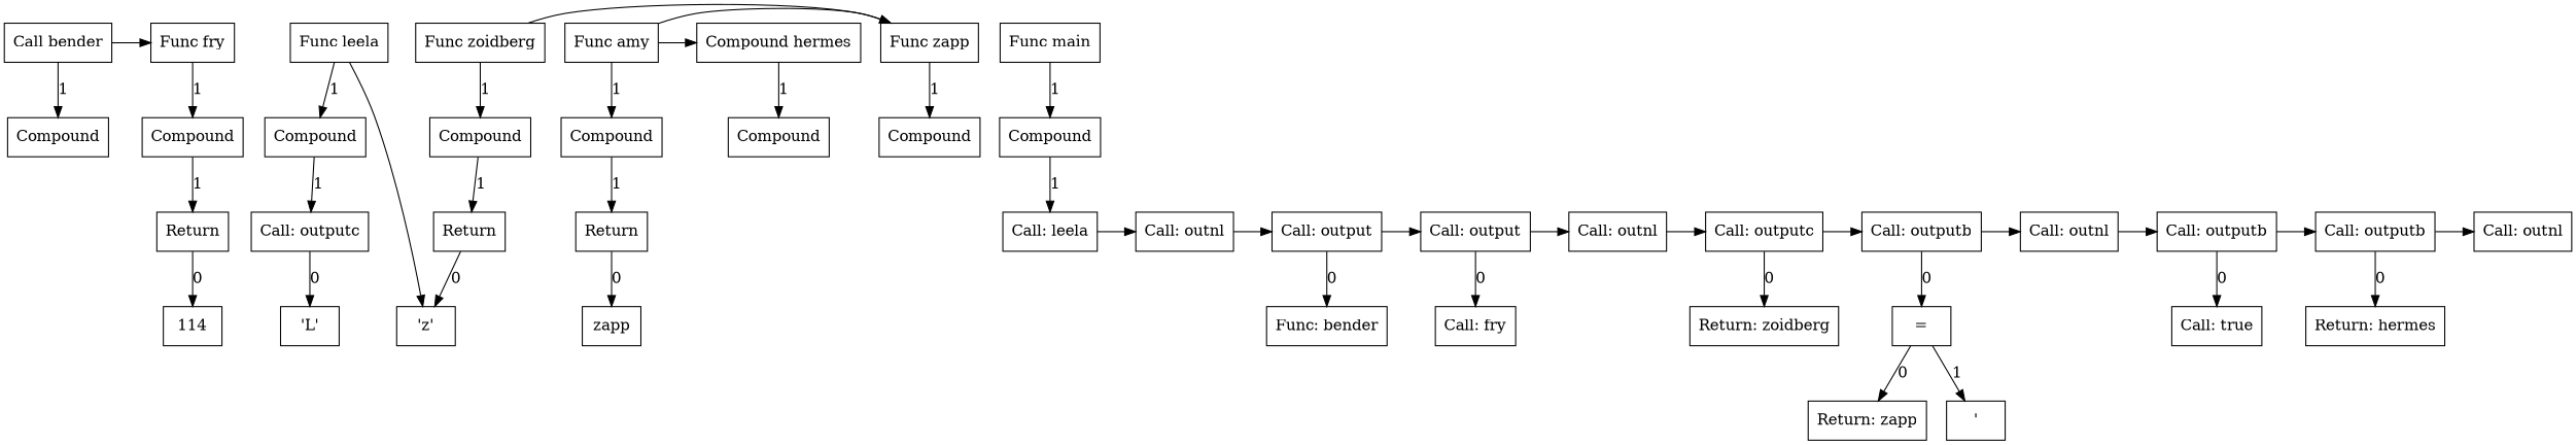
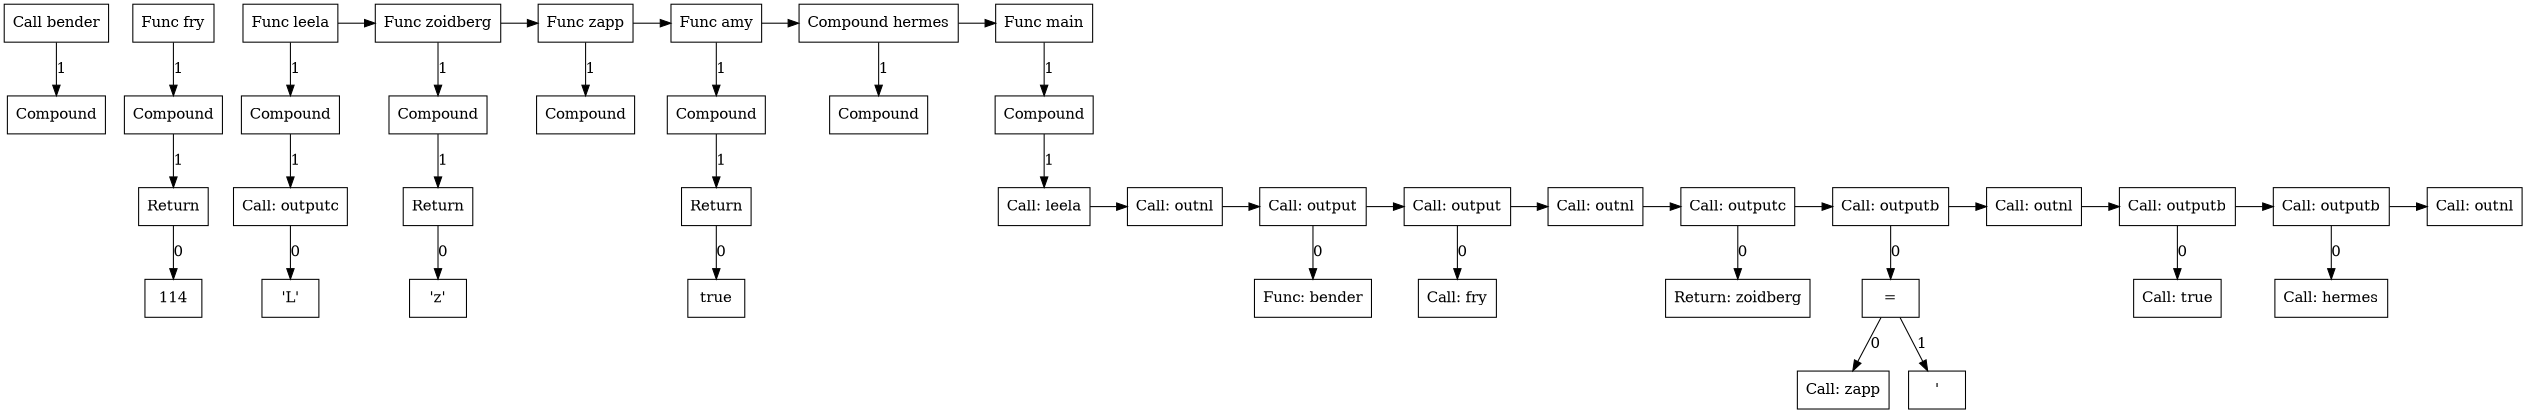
  digraph {
    node [shape=box]
    n1 [label="Call bender"]
    n2 [label=Compound]
    n3 [label="Func fry"]
    n4 [label="Func leela"]
    n5 [label="Func zoidberg"]
    n6 [label="Func zapp"]
    n7 [label="Func amy"]
    n8 [label="Compound hermes"]
    n9 [label="Func main"]
    n10 [label=Compound]
    n11 [label=Return]
    n12 [label=114]
    n13 [label=Compound]
    n14 [label="Call: outputc"]
    n15 [label="'L'"]
    n16 [label=Compound]
    n17 [label=Return]
    n18 [label="'z'"]
    n19 [label="Call: leela"]
    n20 [label=Compound]
    n21 [label=Compound]
    n22 [label=Return]
    n23 [label="Call: outnl"]
    n24 [label="Call: output"]
    n25 [label="Call: output"]
    n26 [label="Call: outnl"]
    n27 [label="Call: outputc"]
    n28 [label="Call: outputb"]
    n29 [label="Call: outnl"]
    n30 [label="Call: outputb"]
    n31 [label="Call: outputb"]
    n32 [label="Call: outnl"]
-   n33 [label=zapp]
+   n33 [label=true]
    n34 [label=Compound]
    n35 [label=Compound]
    n36 [label="Func: bender"]
    n37 [label="Call: fry"]
    n38 [label="Return: zoidberg"]
    n39 [label="="]
-   n40 [label="Return: zapp"]
+   n40 [label="Call: zapp"]
    n41 [label="'"]
    n42 [label="Call: true"]
-   n43 [label="Return: hermes"]
+   n43 [label="Call: hermes"]
    subgraph sub_1 {
      rankdir=TB
      n1
      n2
    }
    subgraph sub_2 {
      ordering=out
      rank=same
      rankdir=LR
      n2
    }
    subgraph sub_3 {
      rank=same
      rankdir=LR
      n1
      n3
      n4
      n5
      n6
      n7
      n8
      n9
    }
    subgraph sub_4 {
      rankdir=LR
      n1
      n3
      n4
      n5
      n6
      n7
      n8
      n9
    }
    subgraph sub_5 {
      ordering=out
      rank=same
      rankdir=LR
      n10
    }
    subgraph sub_6 {
      rankdir=TB
      n3
      n10
    }
    subgraph sub_7 {
      ordering=out
      rank=same
      rankdir=LR
      n11
    }
    subgraph sub_8 {
      rankdir=TB
      n10
      n11
    }
    subgraph sub_9 {
      ordering=out
      rank=same
      rankdir=LR
      n12
    }
    subgraph sub_10 {
      rankdir=TB
      n11
      n12
    }
    subgraph sub_11 {
      ordering=out
      rank=same
      rankdir=LR
      n13
    }
    subgraph sub_12 {
      rankdir=TB
      n4
      n13
    }
    subgraph sub_13 {
      ordering=out
      rank=same
      rankdir=LR
      n14
    }
    subgraph sub_14 {
      rankdir=TB
      n13
      n14
    }
    subgraph sub_15 {
      ordering=out
      rank=same
      rankdir=LR
      n15
    }
    subgraph sub_16 {
      rankdir=TB
      n14
      n15
    }
    subgraph sub_17 {
      ordering=out
      rank=same
      rankdir=LR
      n16
    }
    subgraph sub_18 {
      rankdir=TB
      n5
      n16
    }
    subgraph sub_19 {
      ordering=out
      rank=same
      rankdir=LR
      n17
    }
    subgraph sub_20 {
      rankdir=TB
      n16
      n17
    }
    subgraph sub_21 {
      ordering=out
      rank=same
      rankdir=LR
      n18
    }
    subgraph sub_22 {
      rankdir=TB
      n17
      n18
    }
    subgraph sub_23 {
      ordering=out
      rank=same
      rankdir=LR
      n19
    }
    subgraph sub_24 {
      ordering=out
      rank=same
      rankdir=LR
      n20
    }
    subgraph sub_25 {
      rankdir=TB
      n6
      n20
    }
    subgraph sub_26 {
      ordering=out
      rank=same
      rankdir=LR
      n21
    }
    subgraph sub_27 {
      rankdir=TB
      n7
      n21
    }
    subgraph sub_28 {
      ordering=out
      rank=same
      rankdir=LR
      n22
    }
    subgraph sub_29 {
      rank=same
      rankdir=LR
      n19
      n23
      n24
      n25
      n26
      n27
      n28
      n29
      n30
      n31
      n32
    }
    subgraph sub_30 {
      rankdir=TB
      n21
      n22
    }
    subgraph sub_31 {
      ordering=out
      rank=same
      rankdir=LR
      n33
    }
    subgraph sub_32 {
      rankdir=TB
      n22
      n33
    }
    subgraph sub_33 {
      ordering=out
      rank=same
      rankdir=LR
      n34
    }
    subgraph sub_34 {
      rankdir=TB
      n8
      n34
    }
    subgraph sub_35 {
      ordering=out
      rank=same
      rankdir=LR
      n35
    }
    subgraph sub_36 {
      rankdir=TB
      n9
      n35
    }
    subgraph sub_37 {
      rankdir=TB
      n19
      n35
    }
    subgraph sub_38 {
      rankdir=LR
      n19
      n23
      n24
      n25
      n26
      n27
      n28
      n29
      n30
      n31
      n32
    }
    subgraph sub_39 {
      ordering=out
      rank=same
      rankdir=LR
      n36
    }
    subgraph sub_40 {
      rankdir=TB
      n24
      n36
    }
    subgraph sub_41 {
      ordering=out
      rank=same
      rankdir=LR
      n37
    }
    subgraph sub_42 {
      rankdir=TB
      n25
      n37
    }
    subgraph sub_43 {
      ordering=out
      rank=same
      rankdir=LR
      n38
    }
    subgraph sub_44 {
      rankdir=TB
      n27
      n38
    }
    subgraph sub_45 {
      ordering=out
      rank=same
      rankdir=LR
      n39
    }
    subgraph sub_46 {
      rankdir=TB
      n28
      n39
    }
    subgraph sub_47 {
      ordering=out
      rank=same
      rankdir=LR
      n40
      n41
    }
    subgraph sub_48 {
      rankdir=TB
      n39
      n40
      n41
    }
    subgraph sub_49 {
      ordering=out
      rank=same
      rankdir=LR
      n42
    }
    subgraph sub_50 {
      rankdir=TB
      n30
      n42
    }
    subgraph sub_51 {
      ordering=out
      rank=same
      rankdir=LR
      n43
    }
    subgraph sub_52 {
      rankdir=TB
      n31
      n43
    }
    n1 -> n2 [label=1]
-   n1 -> n3
    n3 -> n10 [label=1]
-   n4 -> n18
+   n4 -> n5
    n4 -> n13 [label=1]
    n5 -> n6
    n5 -> n16 [label=1]
-   n7 -> n6
+   n6 -> n7
    n6 -> n20 [label=1]
    n7 -> n8
    n7 -> n21 [label=1]
+   n8 -> n9
    n8 -> n34 [label=1]
    n9 -> n35 [label=1]
    n10 -> n11 [label=1]
    n11 -> n12 [label=0]
    n13 -> n14 [label=1]
    n14 -> n15 [label=0]
    n16 -> n17 [label=1]
    n17 -> n18 [label=0]
    n19 -> n23
    n21 -> n22 [label=1]
    n22 -> n33 [label=0]
    n23 -> n24
    n24 -> n25
    n24 -> n36 [label=0]
    n25 -> n26
    n25 -> n37 [label=0]
    n26 -> n27
    n27 -> n28
    n27 -> n38 [label=0]
    n28 -> n29
    n28 -> n39 [label=0]
    n29 -> n30
    n30 -> n31
    n30 -> n42 [label=0]
    n31 -> n32
    n31 -> n43 [label=0]
    n35 -> n19 [label=1]
    n39 -> n40 [label=0]
    n39 -> n41 [label=1]
  }
